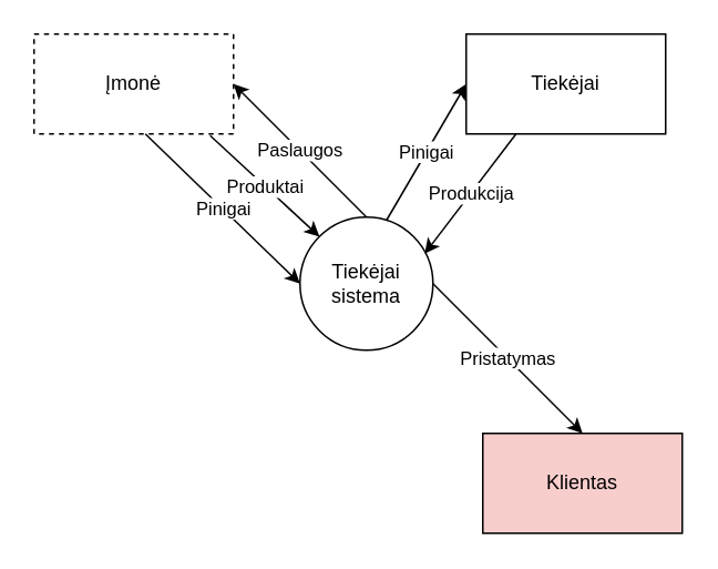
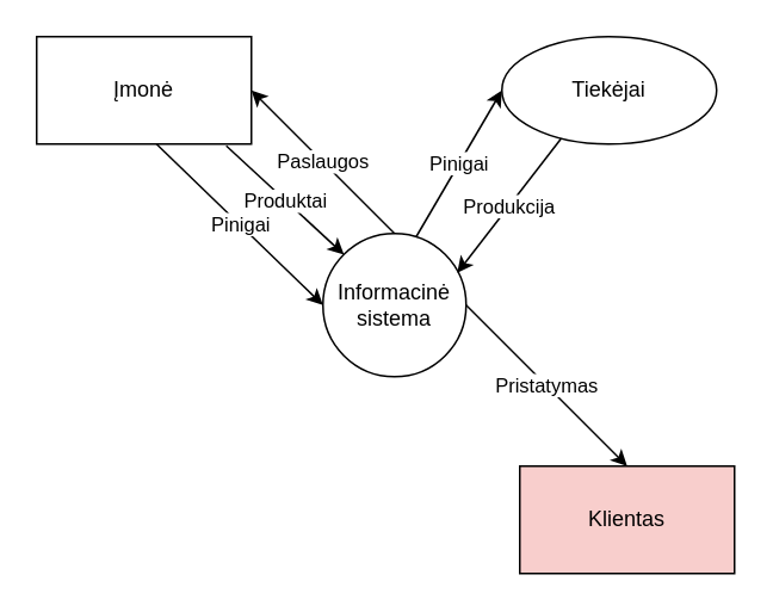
  <mxCell id="0" />
  <mxCell id="1" parent="0" />
- <mxCell id="2" value="Tiekėjai&lt;br&gt;sistema" style="ellipse;whiteSpace=wrap;html=1;" vertex="1" parent="1"><mxGeometry x="180" y="130" width="80" height="80" as="geometry" /></mxCell>
+ <mxCell id="2" value="Informacinė&lt;br&gt;sistema" style="ellipse;whiteSpace=wrap;html=1;" vertex="1" parent="1"><mxGeometry x="180" y="130" width="80" height="80" as="geometry" /></mxCell>
  <mxCell id="3" value="Klientas" style="rounded=0;whiteSpace=wrap;html=1;fillColor=#f8cecc;" vertex="1" parent="1"><mxGeometry x="290" y="260" width="120" height="60" as="geometry" /></mxCell>
- <mxCell id="4" value="Tiekėjai" style="rounded=0;whiteSpace=wrap;html=1;" vertex="1" parent="1"><mxGeometry x="280" y="20" width="120" height="60" as="geometry" /></mxCell>
- <mxCell id="5" value="Įmonė" style="rounded=0;whiteSpace=wrap;html=1;dashed=1;" vertex="1" parent="1"><mxGeometry x="20" y="20" width="120" height="60" as="geometry" /></mxCell>
+ <mxCell id="4" value="Tiekėjai" style="ellipse;whiteSpace=wrap;html=1;" vertex="1" parent="1"><mxGeometry x="280" y="20" width="120" height="60" as="geometry" /></mxCell>
+ <mxCell id="5" value="Įmonė" style="rounded=0;whiteSpace=wrap;html=1;" vertex="1" parent="1"><mxGeometry x="20" y="20" width="120" height="60" as="geometry" /></mxCell>
  <mxCell id="6" value="Paslaugos" style="endArrow=classic;html=1;entryX=1;entryY=0.5;entryDx=0;entryDy=0;exitX=0.5;exitY=0;exitDx=0;exitDy=0;" edge="1" parent="1" source="2" target="5"><mxGeometry width="50" height="50" relative="1" as="geometry"><mxPoint x="190" y="240" as="sourcePoint" /><mxPoint x="240" y="190" as="targetPoint" /></mxGeometry></mxCell>
  <mxCell id="7" value="Produktai" style="endArrow=classic;html=1;exitX=0.883;exitY=1.017;exitDx=0;exitDy=0;entryX=0;entryY=0;entryDx=0;entryDy=0;exitPerimeter=0;" edge="1" parent="1" source="5" target="2"><mxGeometry width="50" height="50" relative="1" as="geometry"><mxPoint x="190" y="240" as="sourcePoint" /><mxPoint x="240" y="190" as="targetPoint" /></mxGeometry></mxCell>
  <mxCell id="8" value="Pinigai" style="endArrow=classic;html=1;entryX=0;entryY=0.5;entryDx=0;entryDy=0;exitX=0.65;exitY=0.025;exitDx=0;exitDy=0;exitPerimeter=0;" edge="1" parent="1" source="2" target="4"><mxGeometry width="50" height="50" relative="1" as="geometry"><mxPoint x="190" y="240" as="sourcePoint" /><mxPoint x="240" y="190" as="targetPoint" /></mxGeometry></mxCell>
  <mxCell id="9" value="Produkcija" style="endArrow=classic;html=1;exitX=0.25;exitY=1;exitDx=0;exitDy=0;entryX=0.938;entryY=0.275;entryDx=0;entryDy=0;entryPerimeter=0;" edge="1" parent="1" source="4" target="2"><mxGeometry width="50" height="50" relative="1" as="geometry"><mxPoint x="190" y="240" as="sourcePoint" /><mxPoint x="240" y="190" as="targetPoint" /></mxGeometry></mxCell>
  <mxCell id="10" value="Pristatymas" style="endArrow=classic;html=1;entryX=0.5;entryY=0;entryDx=0;entryDy=0;" edge="1" parent="1" target="3"><mxGeometry width="50" height="50" relative="1" as="geometry"><mxPoint x="260" y="170" as="sourcePoint" /><mxPoint x="240" y="190" as="targetPoint" /></mxGeometry></mxCell>
  <mxCell id="11" value="Pinigai" style="endArrow=classic;html=1;exitX=0.558;exitY=1;exitDx=0;exitDy=0;exitPerimeter=0;entryX=0;entryY=0.5;entryDx=0;entryDy=0;" edge="1" parent="1" source="5" target="2"><mxGeometry width="50" height="50" relative="1" as="geometry"><mxPoint x="190" y="240" as="sourcePoint" /><mxPoint x="240" y="190" as="targetPoint" /></mxGeometry></mxCell>
